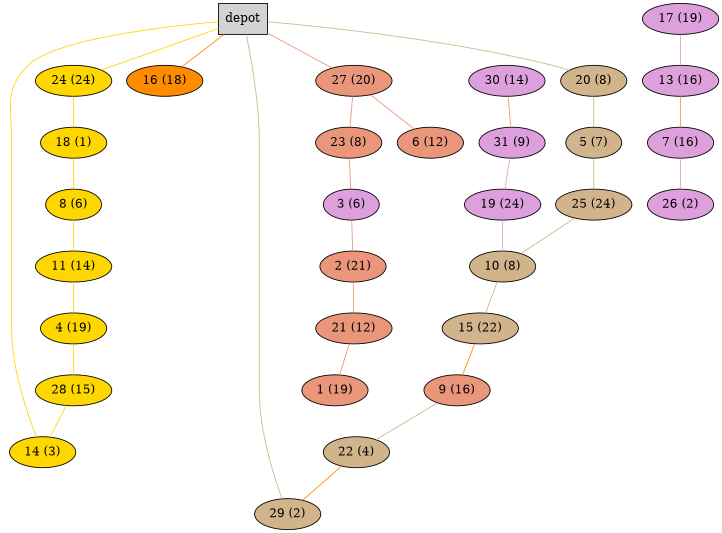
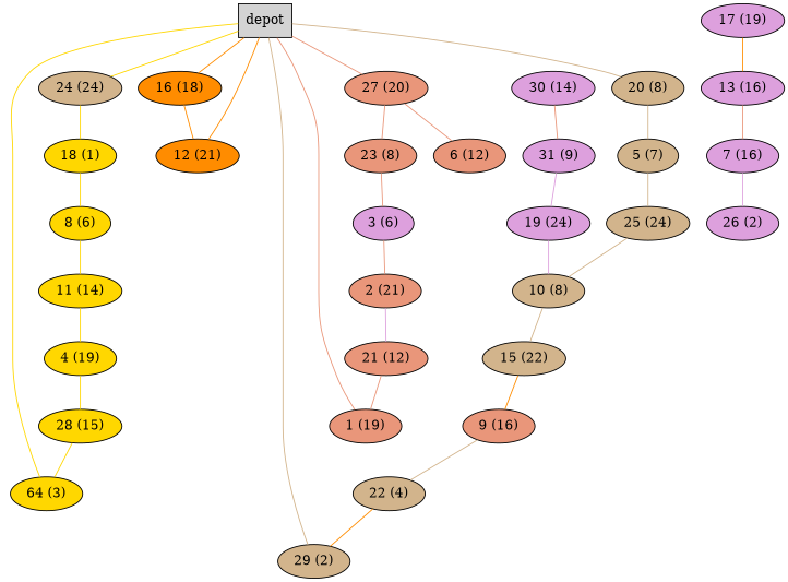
  graph {
    node [shape=ellipse style=filled fillcolor=plum]
    edge [color=darksalmon]
    n1 [label=depot shape=box fillcolor=""]
    n2 [fillcolor=darksalmon label="27 (20)"]
-   n3 [fillcolor=gold label="24 (24)"]
+   n3 [fillcolor=tan label="24 (24)"]
    n4 [fillcolor=tan label="20 (8)"]
    n5 [fillcolor=darkorange label="16 (18)"]
    n6 [fillcolor=darksalmon label="6 (12)"]
    n7 [fillcolor=darksalmon label="23 (8)"]
    n8 [fillcolor=gold label="18 (1)"]
    n9 [label="30 (14)"]
    n10 [label="31 (9)"]
    n11 [fillcolor=tan label="5 (7)"]
+   n12 [fillcolor=darkorange label="12 (21)"]
    n13 [label="3 (6)"]
    n14 [fillcolor=darksalmon label="2 (21)"]
    n15 [fillcolor=darksalmon label="21 (12)"]
    n16 [fillcolor=darksalmon label="1 (19)"]
    n17 [fillcolor=gold label="8 (6)"]
    n18 [fillcolor=gold label="11 (14)"]
    n19 [fillcolor=gold label="4 (19)"]
    n20 [fillcolor=gold label="28 (15)"]
-   n21 [fillcolor=gold label="14 (3)"]
+   n21 [fillcolor=gold label="64 (3)"]
    n22 [label="19 (24)"]
    n23 [fillcolor=tan label="10 (8)"]
    n24 [label="17 (19)"]
    n25 [label="13 (16)"]
    n26 [label="7 (16)"]
    n27 [label="26 (2)"]
    n28 [fillcolor=tan label="25 (24)"]
    n29 [fillcolor=tan label="15 (22)"]
    n30 [fillcolor=darksalmon label="9 (16)"]
    n31 [fillcolor=tan label="22 (4)"]
    n32 [fillcolor=tan label="29 (2)"]
    n1 -- n2
    n1 -- n3 [color=gold]
    n1 -- n4 [color=tan]
    n1 -- n5 [color=darkorange]
    n2 -- n6
    n2 -- n7
    n3 -- n8 [color=gold]
    n4 -- n11 [color=tan]
+   n5 -- n12 [color=darkorange]
    n7 -- n13
    n8 -- n17 [color=gold]
    n9 -- n10
    n10 -- n22 [color=plum]
    n11 -- n28 [color=tan]
+   n12 -- n1 [color=darkorange]
    n13 -- n14
-   n14 -- n15
+   n14 -- n15 [color=plum]
    n15 -- n16
+   n16 -- n1
    n17 -- n18 [color=gold]
    n18 -- n19 [color=gold]
    n19 -- n20 [color=gold]
    n20 -- n21 [color=gold]
    n21 -- n1 [color=gold]
    n22 -- n23 [color=plum]
    n23 -- n29 [color=tan]
-   n24 -- n25 [color=plum]
+   n24 -- n25 [color=darkorange]
    n25 -- n26
    n26 -- n27 [color=plum]
    n28 -- n23 [color=tan]
    n29 -- n30 [color=darkorange]
    n30 -- n31 [color=tan]
    n31 -- n32 [color=darkorange]
    n32 -- n1 [color=tan]
  }
